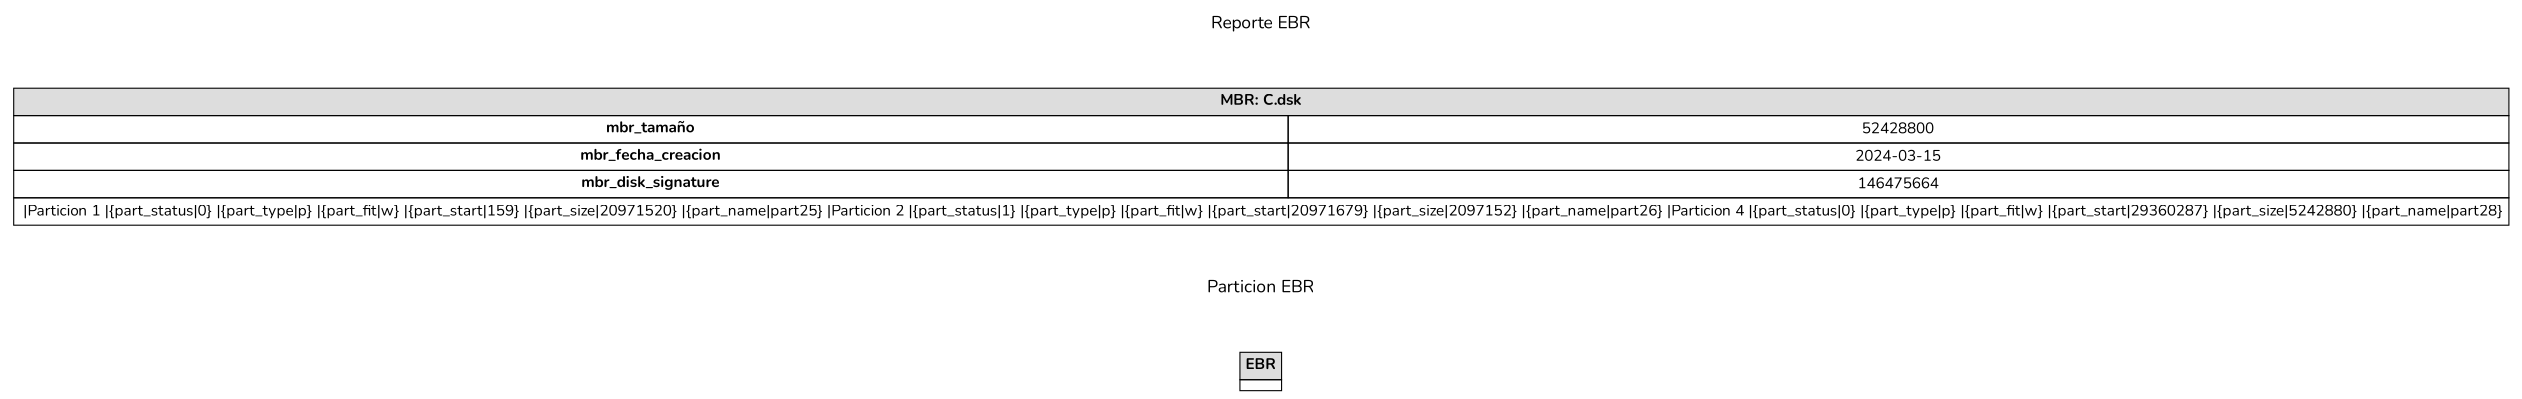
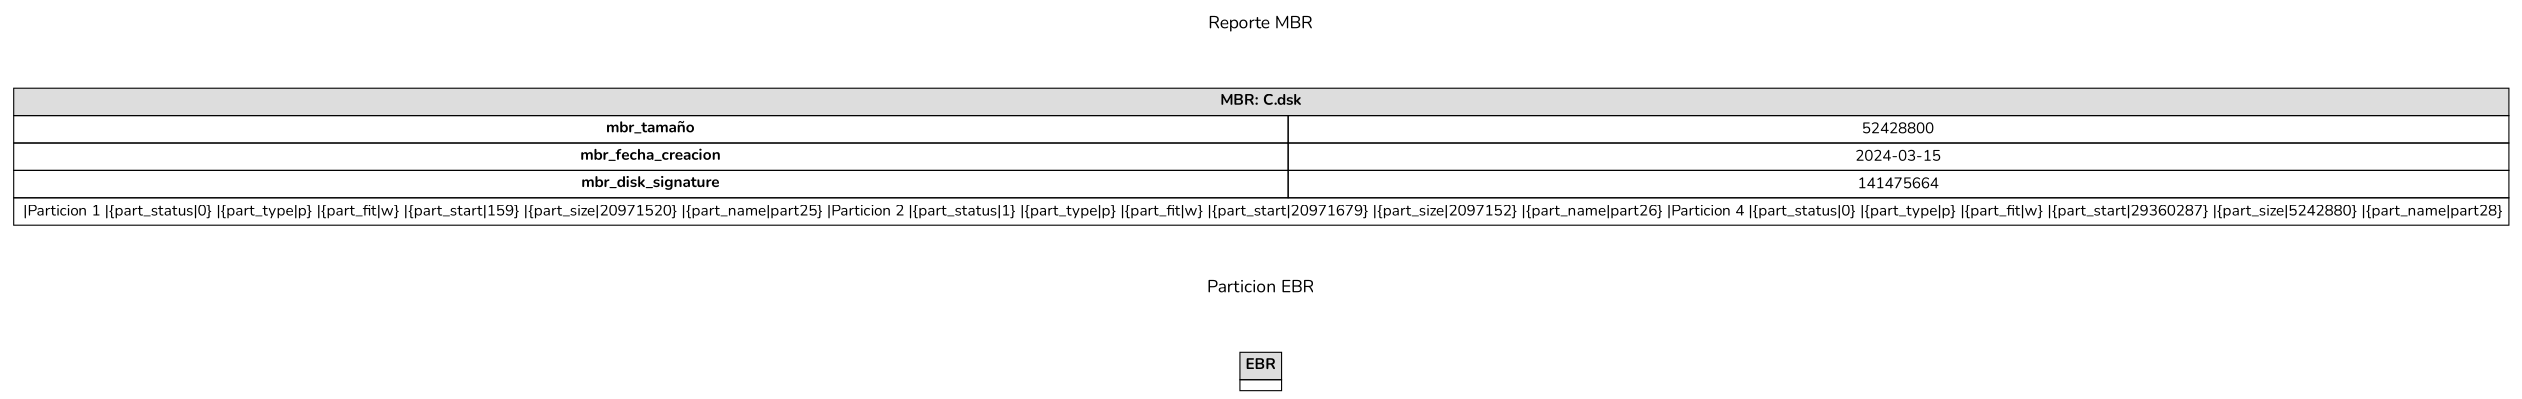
  digraph {
    bgcolor="#ffffff"
    concentrate=true
    fontname=Nunito
    fontsize=12
    rankdir=TB
    node [color="#000000" fillcolor="#ffffff" fontname=Nunito penwidth=2 shape=plaintext style=filled]
    edge [color="#000000" fontname=Nunito penwidth=2 style=invis]
-   n1 [fontsize=16 label="Reporte EBR"]
-   n2 [label=<             <table border="0" cellborder="1" cellspacing="0" cellpadding="4" bgcolor="#ffffff">                 <tr><td colspan="2" bgcolor="#dddddd"><b>MBR: C.dsk</b></td></tr>                 <tr><td><b>mbr_tamaño</b></td><td>52428800</td></tr>                 <tr><td><b>mbr_fecha_creacion</b></td><td>2024-03-15</td></tr>                 <tr><td><b>mbr_disk_signature</b></td><td>146475664</td></tr>                 <tr><td colspan="2"> 		|Particion 1 		|{part_status|0} 		|{part_type|p} 		|{part_fit|w} 		|{part_start|159} 		|{part_size|20971520} 		|{part_name|part25} 		|Particion 2 		|{part_status|1} 		|{part_type|p} 		|{part_fit|w} 		|{part_start|20971679} 		|{part_size|2097152} 		|{part_name|part26} 		|Particion 4 		|{part_status|0} 		|{part_type|p} 		|{part_fit|w} 		|{part_start|29360287} 		|{part_size|5242880} 		|{part_name|part28}</td></tr>             </table>         >]
+   n1 [fontsize=16 label="Reporte MBR"]
+   n2 [label=<             <table border="0" cellborder="1" cellspacing="0" cellpadding="4" bgcolor="#ffffff">                 <tr><td colspan="2" bgcolor="#dddddd"><b>MBR: C.dsk</b></td></tr>                 <tr><td><b>mbr_tamaño</b></td><td>52428800</td></tr>                 <tr><td><b>mbr_fecha_creacion</b></td><td>2024-03-15</td></tr>                 <tr><td><b>mbr_disk_signature</b></td><td>141475664</td></tr>                 <tr><td colspan="2"> 		|Particion 1 		|{part_status|0} 		|{part_type|p} 		|{part_fit|w} 		|{part_start|159} 		|{part_size|20971520} 		|{part_name|part25} 		|Particion 2 		|{part_status|1} 		|{part_type|p} 		|{part_fit|w} 		|{part_start|20971679} 		|{part_size|2097152} 		|{part_name|part26} 		|Particion 4 		|{part_status|0} 		|{part_type|p} 		|{part_fit|w} 		|{part_start|29360287} 		|{part_size|5242880} 		|{part_name|part28}</td></tr>             </table>         >]
    n3 [fontsize=16 label="Particion EBR"]
    n4 [label=<             <table border="0" cellborder="1" cellspacing="0" cellpadding="4" bgcolor="#ffffff">                 <tr><td bgcolor="#dddddd"><b>EBR</b></td></tr>                 <tr><td></td></tr>             </table>         >]
    n1 -> n2
    n2 -> n3
    n3 -> n4
  }
